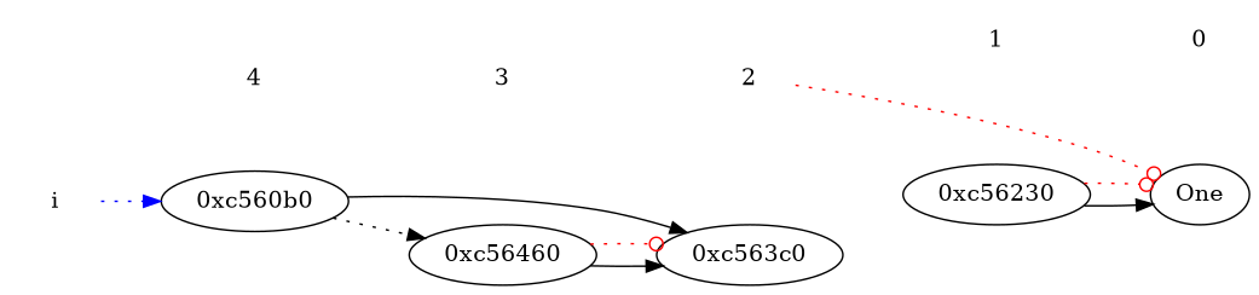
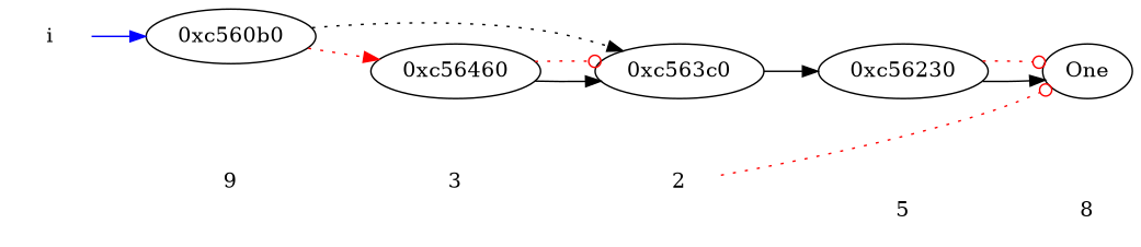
  digraph {
    rankdir=LR
    node [shape=plaintext]
    i
-   4
+   4 [label=9]
    n3 [label="0xc560b0" shape=ellipse]
    2
    "0xc563c0" [shape=ellipse]
-   1
+   1 [label=5]
    "0xc56230" [shape=ellipse]
    3
    "0xc56460" [shape=ellipse]
-   0
+   0 [label=8]
    One [shape=ellipse]
    subgraph sub_1 {
      rank=source
      i
    }
    subgraph sub_2 {
      rank=same
      4
      n3
    }
    subgraph sub_3 {
      rank=same
      2
      "0xc563c0"
    }
    subgraph sub_4 {
      rank=same
      1
      "0xc56230"
    }
    subgraph sub_5 {
      rank=same
      3
      "0xc56460"
    }
    subgraph sub_6 {
      rank=same
      0
      One
    }
-   i -> n3 [color=blue style=dotted]
+   i -> n3 [color=blue]
    4 -> 3 [style=invis]
-   n3 -> "0xc563c0"
-   n3 -> "0xc56460" [color=black style=dotted]
+   n3 -> "0xc563c0" [style=dotted]
+   n3 -> "0xc56460" [color=red style=dotted]
    2 -> 1 [style=invis]
    2 -> One [arrowhead=odot color=red style=dotted]
+   "0xc563c0" -> "0xc56230"
    1 -> 0 [style=invis]
    "0xc56230" -> One
    "0xc56230" -> One [arrowhead=odot color=red style=dotted]
    3 -> 2 [style=invis]
    "0xc56460" -> "0xc563c0"
    "0xc56460" -> "0xc563c0" [arrowhead=odot color=red style=dotted]
  }
